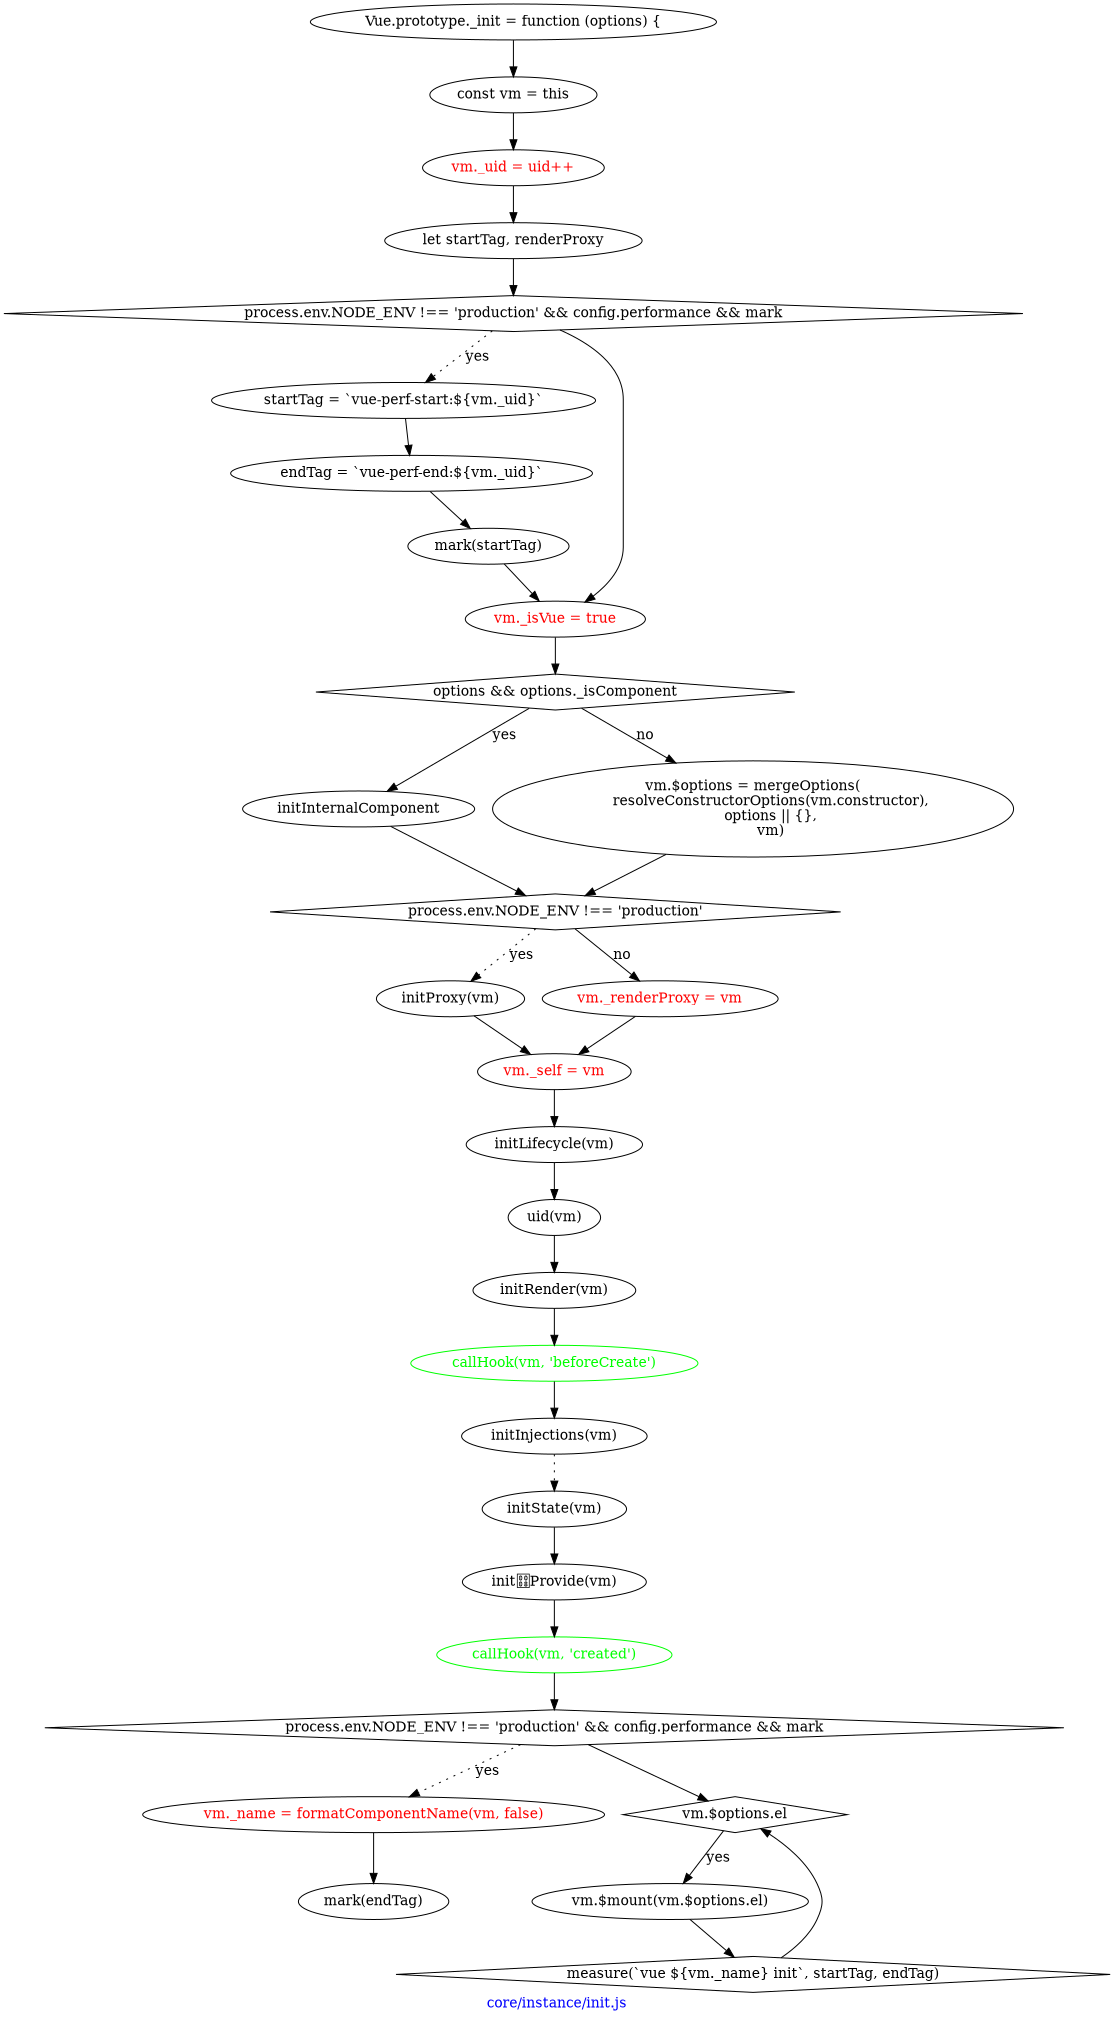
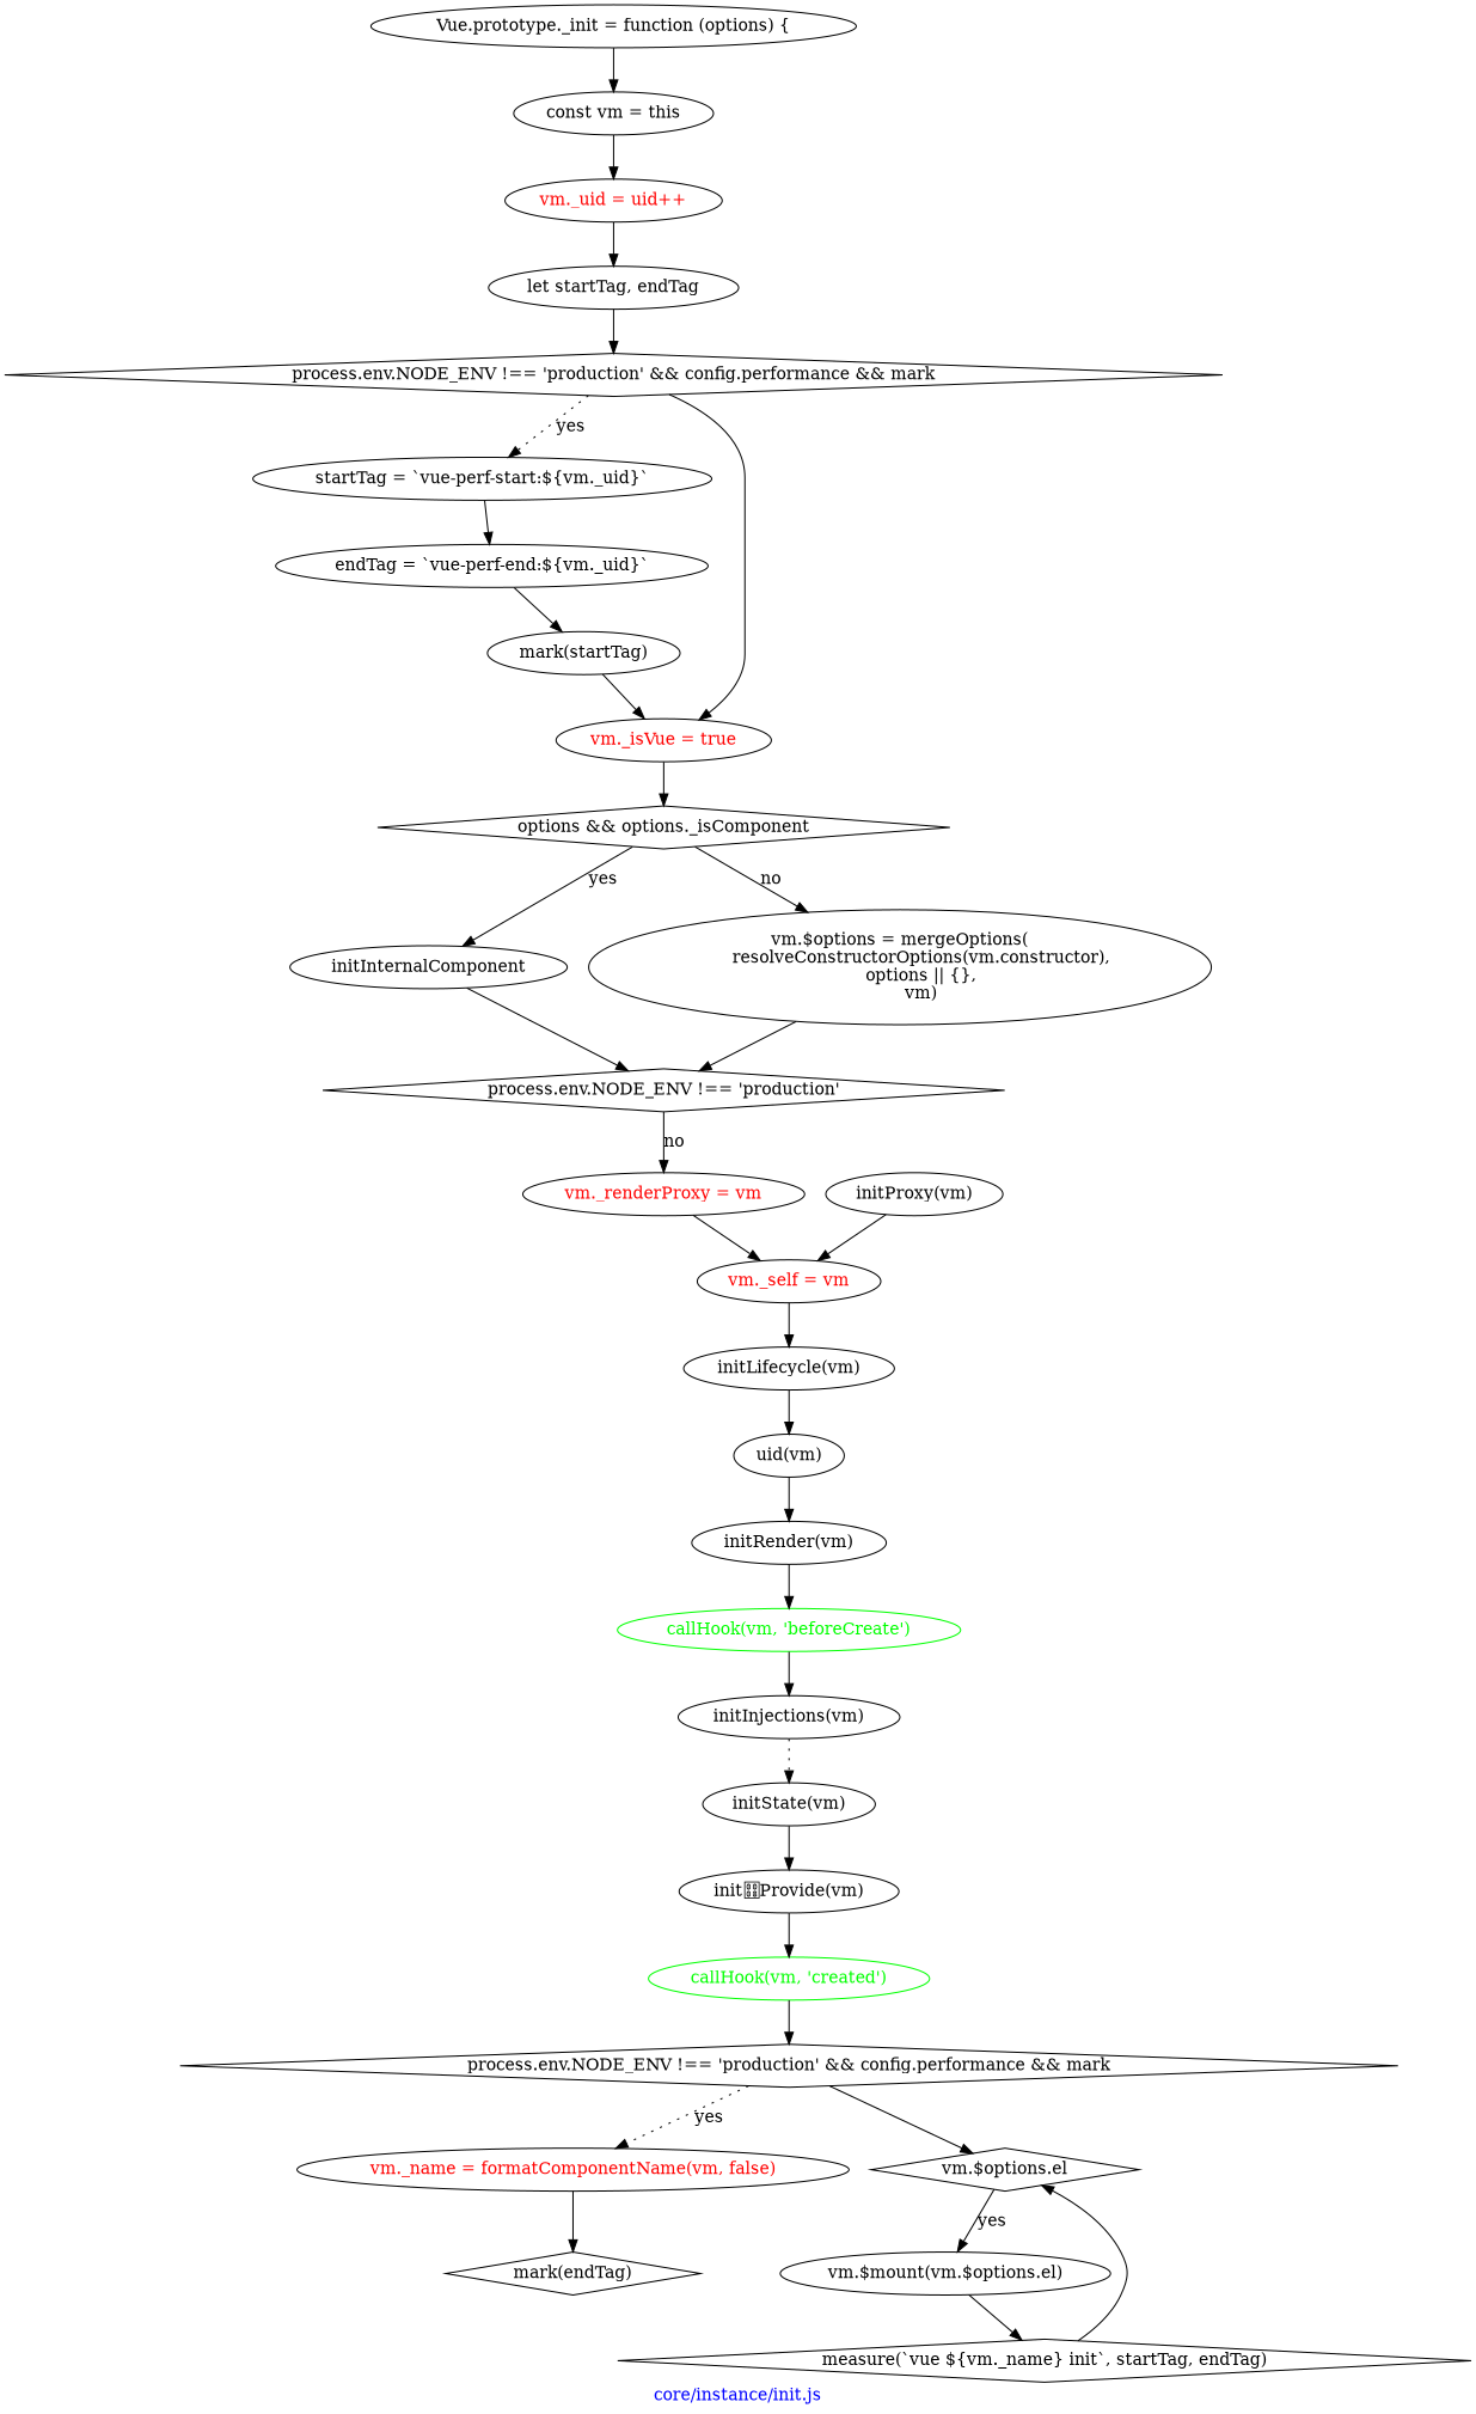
  digraph {
    fontcolor=blue
    label="core/instance/init.js"
    n1 [label="Vue.prototype._init = function (options) {"]
    n2 [label="const vm = this"]
    n3 [fontcolor=red label="vm._uid = uid++"]
-   n4 [label="let startTag, renderProxy"]
+   n4 [label="let startTag, endTag"]
    n5 [label="process.env.NODE_ENV !== 'production' && config.performance && mark" shape=diamond]
    n6 [label="startTag = `vue-perf-start:${vm._uid}`"]
    n7 [fontcolor=red label="vm._isVue = true"]
    n8 [label="endTag = `vue-perf-end:${vm._uid}`"]
    n9 [label="options && options._isComponent" shape=diamond]
    n10 [label="mark(startTag)"]
    initInternalComponent
    n12 [label="vm.$options = mergeOptions(\n        resolveConstructorOptions(vm.constructor),\n        options || {},\n        vm)"]
    n13 [label="process.env.NODE_ENV !== 'production'" shape=diamond]
    n14 [label="initProxy(vm)"]
    n15 [fontcolor=red label="vm._renderProxy = vm"]
    n16 [fontcolor=red label="vm._self = vm"]
    n17 [label="initLifecycle(vm)"]
    n18 [label="uid(vm)"]
    n19 [label="initRender(vm)"]
    n20 [color=green fontcolor=green label="callHook(vm, 'beforeCreate')"]
    n21 [label="initInjections(vm)"]
    n22 [label="initState(vm)"]
    n23 [label="initProvide(vm)"]
    n24 [color=green fontcolor=green label="callHook(vm, 'created')"]
    n25 [label="process.env.NODE_ENV !== 'production' && config.performance && mark" shape=diamond]
    n26 [fontcolor=red label="vm._name = formatComponentName(vm, false)"]
    n27 [label="vm.$options.el" shape=diamond]
-   n28 [label="mark(endTag)"]
+   n28 [label="mark(endTag)" shape=diamond]
    n29 [label="vm.$mount(vm.$options.el)"]
    n30 [label="measure(`vue ${vm._name} init`, startTag, endTag)" shape=diamond]
    n1 -> n2
    n2 -> n3
    n3 -> n4
    n4 -> n5
    n5 -> n6 [label=yes style=dotted]
    n5 -> n7
    n6 -> n8
    n7 -> n9
    n8 -> n10
    n9 -> initInternalComponent [label=yes]
    n9 -> n12 [label=no]
    n10 -> n7
    initInternalComponent -> n13
    n12 -> n13
-   n13 -> n14 [label=yes style=dotted]
    n13 -> n15 [label=no]
    n14 -> n16
    n15 -> n16
    n16 -> n17
    n17 -> n18
    n18 -> n19
    n19 -> n20
    n20 -> n21
    n21 -> n22 [style=dotted]
    n22 -> n23
    n23 -> n24
    n24 -> n25
    n25 -> n26 [label=yes style=dotted]
    n25 -> n27
    n26 -> n28
    n27 -> n29 [label=yes]
    n29 -> n30
    n30 -> n27
  }
